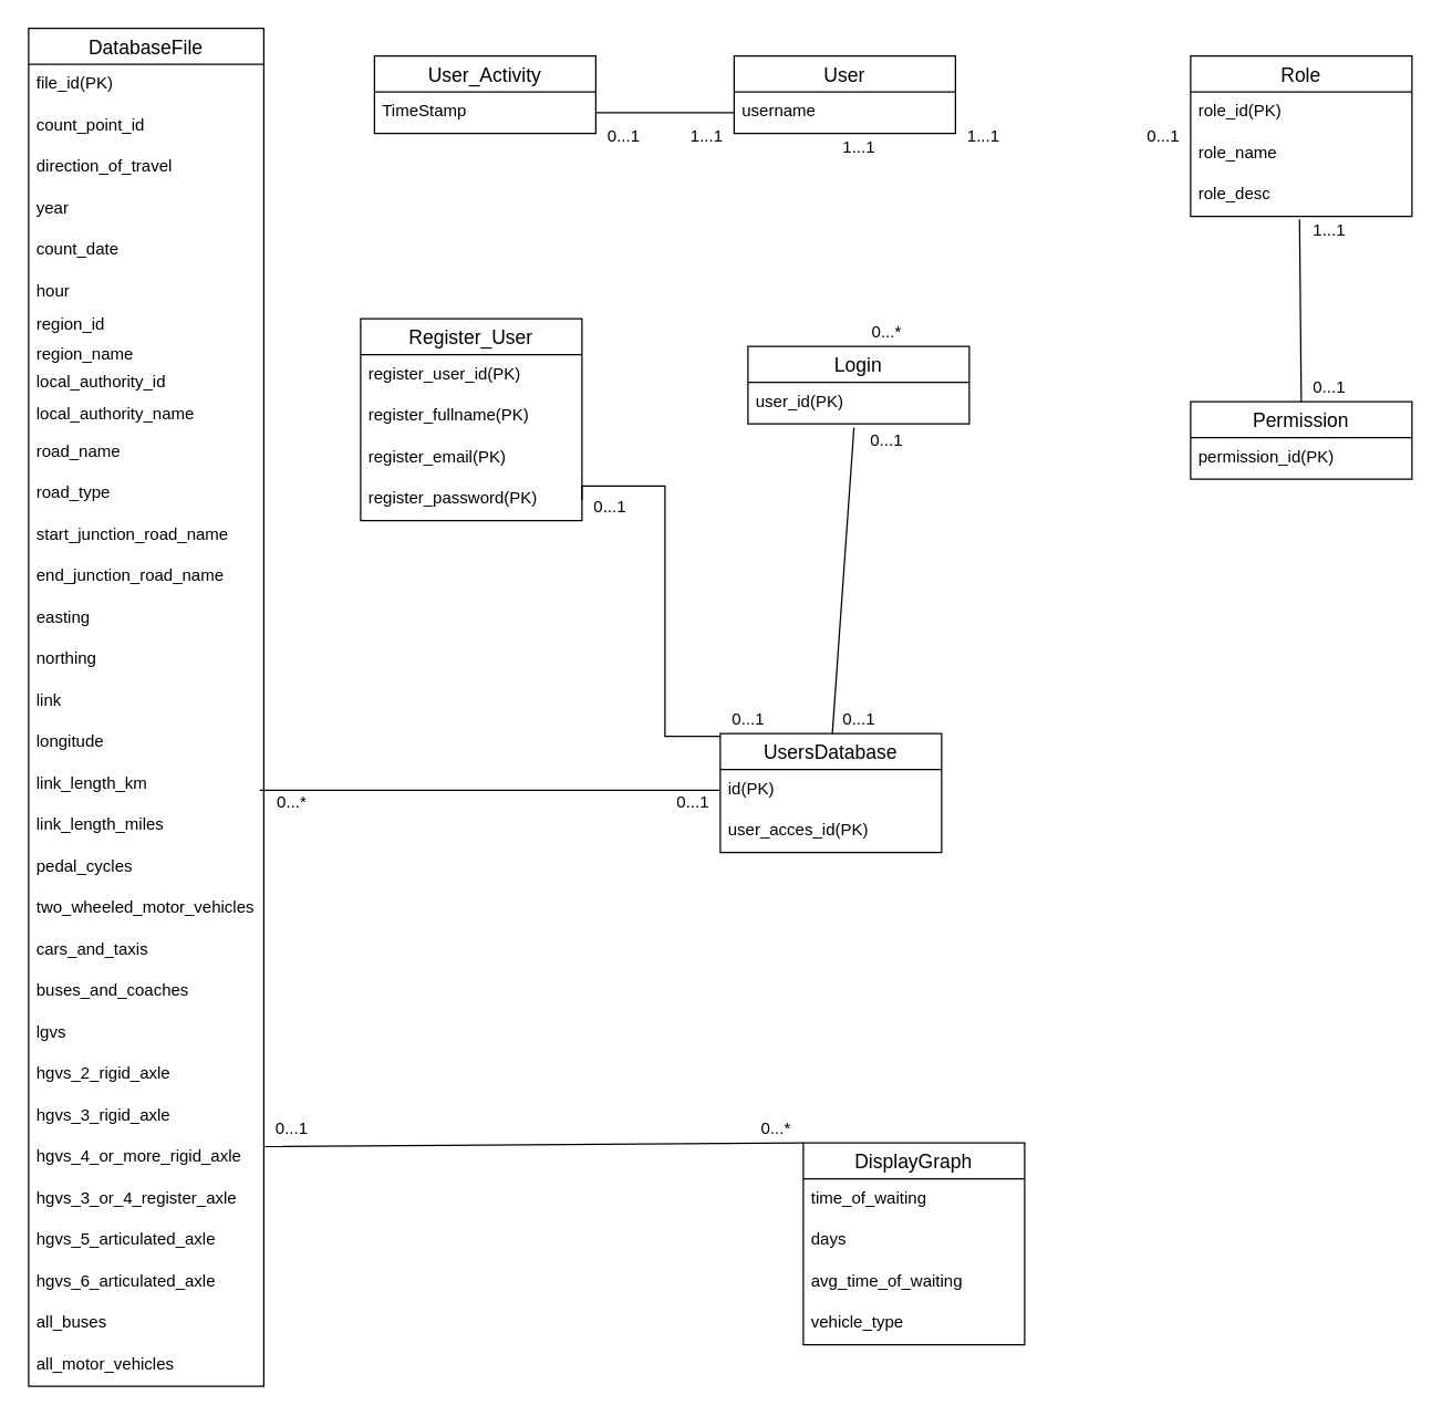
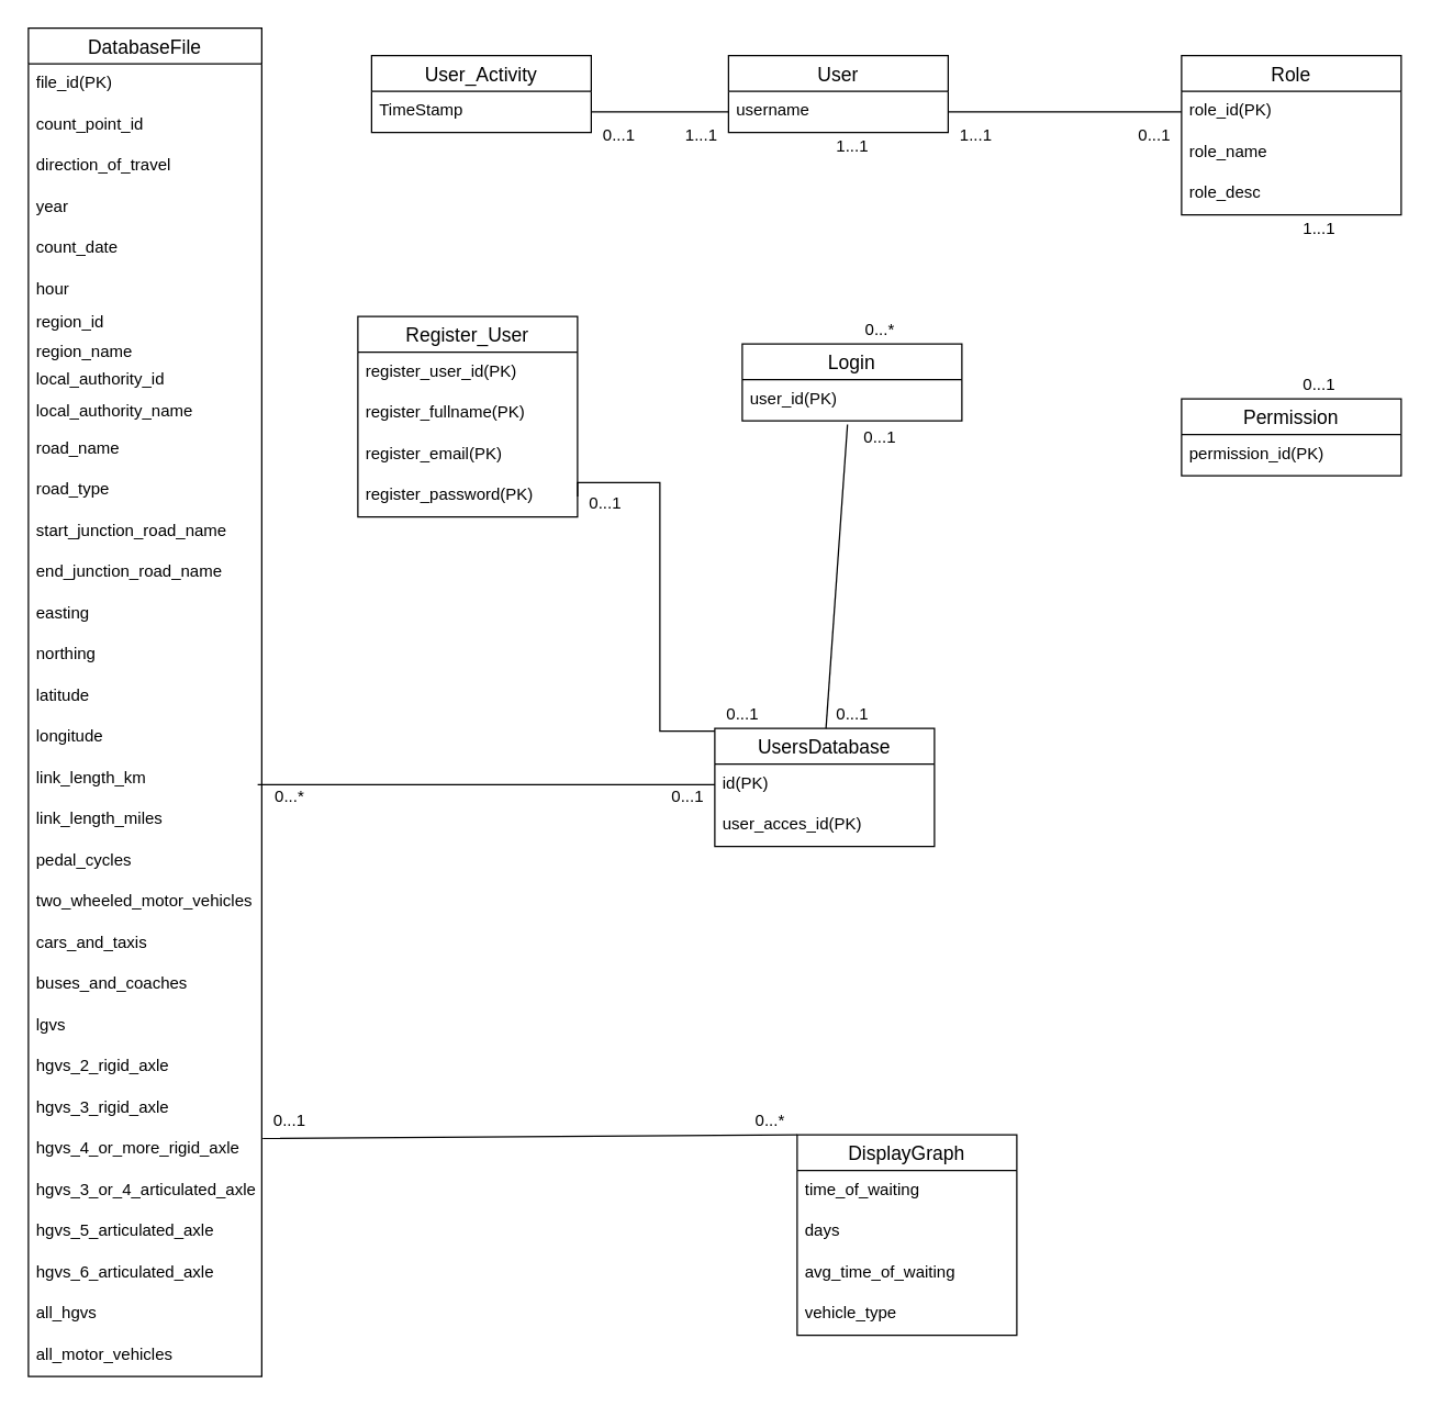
  <mxCell id="0" />
  <mxCell id="1" parent="0" />
  <mxCell id="2" value="Login" style="swimlane;fontStyle=0;childLayout=stackLayout;horizontal=1;startSize=26;horizontalStack=0;resizeParent=1;resizeParentMax=0;resizeLast=0;collapsible=1;marginBottom=0;align=center;fontSize=14;spacingBottom=0;" parent="1" vertex="1"><mxGeometry x="540" y="250" width="160" height="56" as="geometry" /></mxCell>
  <mxCell id="3" value="user_id(PK)" style="text;strokeColor=none;fillColor=none;spacingLeft=4;spacingRight=4;overflow=hidden;rotatable=0;points=[[0,0.5],[1,0.5]];portConstraint=eastwest;fontSize=12;" parent="2" vertex="1"><mxGeometry y="26" width="160" height="30" as="geometry" /></mxCell>
  <mxCell id="4" value="Register_User" style="swimlane;fontStyle=0;childLayout=stackLayout;horizontal=1;startSize=26;horizontalStack=0;resizeParent=1;resizeParentMax=0;resizeLast=0;collapsible=1;marginBottom=0;align=center;fontSize=14;" parent="1" vertex="1"><mxGeometry x="260" y="230" width="160" height="146" as="geometry" /></mxCell>
  <mxCell id="5" value="register_user_id(PK)" style="text;strokeColor=none;fillColor=none;spacingLeft=4;spacingRight=4;overflow=hidden;rotatable=0;points=[[0,0.5],[1,0.5]];portConstraint=eastwest;fontSize=12;" parent="4" vertex="1"><mxGeometry y="26" width="160" height="30" as="geometry" /></mxCell>
  <mxCell id="6" value="register_fullname(PK)" style="text;strokeColor=none;fillColor=none;spacingLeft=4;spacingRight=4;overflow=hidden;rotatable=0;points=[[0,0.5],[1,0.5]];portConstraint=eastwest;fontSize=12;" parent="4" vertex="1"><mxGeometry y="56" width="160" height="30" as="geometry" /></mxCell>
  <mxCell id="7" value="register_email(PK)" style="text;strokeColor=none;fillColor=none;spacingLeft=4;spacingRight=4;overflow=hidden;rotatable=0;points=[[0,0.5],[1,0.5]];portConstraint=eastwest;fontSize=12;" parent="4" vertex="1"><mxGeometry y="86" width="160" height="30" as="geometry" /></mxCell>
  <mxCell id="8" value="register_password(PK)" style="text;strokeColor=none;fillColor=none;spacingLeft=4;spacingRight=4;overflow=hidden;rotatable=0;points=[[0,0.5],[1,0.5]];portConstraint=eastwest;fontSize=12;" parent="4" vertex="1"><mxGeometry y="116" width="160" height="30" as="geometry" /></mxCell>
  <mxCell id="9" value="User_Activity" style="swimlane;fontStyle=0;childLayout=stackLayout;horizontal=1;startSize=26;horizontalStack=0;resizeParent=1;resizeParentMax=0;resizeLast=0;collapsible=1;marginBottom=0;align=center;fontSize=14;" parent="1" vertex="1"><mxGeometry x="270" y="40" width="160" height="56" as="geometry" /></mxCell>
  <mxCell id="10" value="TimeStamp" style="text;strokeColor=none;fillColor=none;spacingLeft=4;spacingRight=4;overflow=hidden;rotatable=0;points=[[0,0.5],[1,0.5]];portConstraint=eastwest;fontSize=12;" parent="9" vertex="1"><mxGeometry y="26" width="160" height="30" as="geometry" /></mxCell>
  <mxCell id="11" value="Role" style="swimlane;fontStyle=0;childLayout=stackLayout;horizontal=1;startSize=26;horizontalStack=0;resizeParent=1;resizeParentMax=0;resizeLast=0;collapsible=1;marginBottom=0;align=center;fontSize=14;" parent="1" vertex="1"><mxGeometry x="860" y="40" width="160" height="116" as="geometry" /></mxCell>
  <mxCell id="12" value="role_id(PK)" style="text;strokeColor=none;fillColor=none;spacingLeft=4;spacingRight=4;overflow=hidden;rotatable=0;points=[[0,0.5],[1,0.5]];portConstraint=eastwest;fontSize=12;" parent="11" vertex="1"><mxGeometry y="26" width="160" height="30" as="geometry" /></mxCell>
  <mxCell id="13" value="role_name" style="text;strokeColor=none;fillColor=none;spacingLeft=4;spacingRight=4;overflow=hidden;rotatable=0;points=[[0,0.5],[1,0.5]];portConstraint=eastwest;fontSize=12;" parent="11" vertex="1"><mxGeometry y="56" width="160" height="30" as="geometry" /></mxCell>
  <mxCell id="14" value="role_desc" style="text;strokeColor=none;fillColor=none;spacingLeft=4;spacingRight=4;overflow=hidden;rotatable=0;points=[[0,0.5],[1,0.5]];portConstraint=eastwest;fontSize=12;" parent="11" vertex="1"><mxGeometry y="86" width="160" height="30" as="geometry" /></mxCell>
  <mxCell id="15" value="DatabaseFile" style="swimlane;fontStyle=0;childLayout=stackLayout;horizontal=1;startSize=26;horizontalStack=0;resizeParent=1;resizeParentMax=0;resizeLast=0;collapsible=1;marginBottom=0;align=center;fontSize=14;" parent="1" vertex="1"><mxGeometry x="20" y="20" width="170" height="982" as="geometry" /></mxCell>
  <mxCell id="16" value="file_id(PK)" style="text;strokeColor=none;fillColor=none;spacingLeft=4;spacingRight=4;overflow=hidden;rotatable=0;points=[[0,0.5],[1,0.5]];portConstraint=eastwest;fontSize=12;" parent="15" vertex="1"><mxGeometry y="26" width="170" height="30" as="geometry" /></mxCell>
  <mxCell id="17" value="count_point_id" style="text;strokeColor=none;fillColor=none;spacingLeft=4;spacingRight=4;overflow=hidden;rotatable=0;points=[[0,0.5],[1,0.5]];portConstraint=eastwest;fontSize=12;" parent="15" vertex="1"><mxGeometry y="56" width="170" height="30" as="geometry" /></mxCell>
  <mxCell id="18" value="direction_of_travel" style="text;strokeColor=none;fillColor=none;spacingLeft=4;spacingRight=4;overflow=hidden;rotatable=0;points=[[0,0.5],[1,0.5]];portConstraint=eastwest;fontSize=12;" parent="15" vertex="1"><mxGeometry y="86" width="170" height="30" as="geometry" /></mxCell>
  <mxCell id="19" value="year" style="text;strokeColor=none;fillColor=none;spacingLeft=4;spacingRight=4;overflow=hidden;rotatable=0;points=[[0,0.5],[1,0.5]];portConstraint=eastwest;fontSize=12;" parent="15" vertex="1"><mxGeometry y="116" width="170" height="30" as="geometry" /></mxCell>
  <mxCell id="20" value="count_date" style="text;strokeColor=none;fillColor=none;spacingLeft=4;spacingRight=4;overflow=hidden;rotatable=0;points=[[0,0.5],[1,0.5]];portConstraint=eastwest;fontSize=12;" parent="15" vertex="1"><mxGeometry y="146" width="170" height="30" as="geometry" /></mxCell>
  <mxCell id="21" value="hour" style="text;html=1;align=left;verticalAlign=top;resizable=0;points=[];autosize=1;spacingLeft=4;" parent="15" vertex="1"><mxGeometry y="176" width="170" height="20" as="geometry" /></mxCell>
  <mxCell id="22" value="region_id" style="text;html=1;align=left;verticalAlign=middle;resizable=0;points=[];autosize=1;spacingLeft=4;spacingTop=6;" parent="15" vertex="1"><mxGeometry y="196" width="170" height="30" as="geometry" /></mxCell>
  <mxCell id="23" value="region_name" style="text;html=1;align=left;verticalAlign=middle;resizable=0;points=[];autosize=1;spacingLeft=4;" parent="15" vertex="1"><mxGeometry y="226" width="170" height="20" as="geometry" /></mxCell>
  <mxCell id="24" value="local_authority_id" style="text;html=1;align=left;verticalAlign=middle;resizable=0;points=[];autosize=1;spacingLeft=4;spacingBottom=0;spacingTop=0;" parent="15" vertex="1"><mxGeometry y="246" width="170" height="20" as="geometry" /></mxCell>
  <mxCell id="25" value="local_authority_name" style="text;html=1;spacingLeft=4;whiteSpace=wrap;spacingTop=0;verticalAlign=middle;" parent="15" vertex="1"><mxGeometry y="266" width="170" height="26" as="geometry" /></mxCell>
  <mxCell id="26" value="road_name" style="text;whiteSpace=wrap;html=1;spacingLeft=4;" parent="15" vertex="1"><mxGeometry y="292" width="170" height="30" as="geometry" /></mxCell>
  <mxCell id="27" value="road_type" style="text;whiteSpace=wrap;html=1;spacingLeft=4;" parent="15" vertex="1"><mxGeometry y="322" width="170" height="30" as="geometry" /></mxCell>
  <mxCell id="28" value="start_junction_road_name" style="text;whiteSpace=wrap;html=1;spacingLeft=4;" parent="15" vertex="1"><mxGeometry y="352" width="170" height="30" as="geometry" /></mxCell>
  <mxCell id="29" value="end_junction_road_name" style="text;whiteSpace=wrap;html=1;spacingLeft=4;" parent="15" vertex="1"><mxGeometry y="382" width="170" height="30" as="geometry" /></mxCell>
  <mxCell id="30" value="easting" style="text;whiteSpace=wrap;html=1;spacingLeft=4;" parent="15" vertex="1"><mxGeometry y="412" width="170" height="30" as="geometry" /></mxCell>
  <mxCell id="31" value="northing" style="text;whiteSpace=wrap;html=1;spacingLeft=4;" parent="15" vertex="1"><mxGeometry y="442" width="170" height="30" as="geometry" /></mxCell>
- <mxCell id="32" value="link" style="text;whiteSpace=wrap;html=1;spacingLeft=4;" parent="15" vertex="1"><mxGeometry y="472" width="170" height="30" as="geometry" /></mxCell>
+ <mxCell id="32" value="latitude" style="text;whiteSpace=wrap;html=1;spacingLeft=4;" parent="15" vertex="1"><mxGeometry y="472" width="170" height="30" as="geometry" /></mxCell>
  <mxCell id="33" value="longitude" style="text;whiteSpace=wrap;html=1;spacingLeft=4;" parent="15" vertex="1"><mxGeometry y="502" width="170" height="30" as="geometry" /></mxCell>
  <mxCell id="34" value="link_length_km" style="text;whiteSpace=wrap;html=1;spacingLeft=4;" parent="15" vertex="1"><mxGeometry y="532" width="170" height="30" as="geometry" /></mxCell>
  <mxCell id="35" value="link_length_miles" style="text;whiteSpace=wrap;html=1;spacingLeft=4;" parent="15" vertex="1"><mxGeometry y="562" width="170" height="30" as="geometry" /></mxCell>
  <mxCell id="36" value="pedal_cycles" style="text;whiteSpace=wrap;html=1;spacingLeft=4;" parent="15" vertex="1"><mxGeometry y="592" width="170" height="30" as="geometry" /></mxCell>
  <mxCell id="37" value="two_wheeled_motor_vehicles" style="text;whiteSpace=wrap;html=1;spacingLeft=4;" parent="15" vertex="1"><mxGeometry y="622" width="170" height="30" as="geometry" /></mxCell>
  <mxCell id="38" value="cars_and_taxis" style="text;whiteSpace=wrap;html=1;spacingLeft=4;" parent="15" vertex="1"><mxGeometry y="652" width="170" height="30" as="geometry" /></mxCell>
  <mxCell id="39" value="buses_and_coaches" style="text;whiteSpace=wrap;html=1;spacingLeft=4;" parent="15" vertex="1"><mxGeometry y="682" width="170" height="30" as="geometry" /></mxCell>
  <mxCell id="40" value="lgvs" style="text;whiteSpace=wrap;html=1;spacingLeft=4;" parent="15" vertex="1"><mxGeometry y="712" width="170" height="30" as="geometry" /></mxCell>
  <mxCell id="41" value="hgvs_2_rigid_axle" style="text;whiteSpace=wrap;html=1;spacingLeft=4;" parent="15" vertex="1"><mxGeometry y="742" width="170" height="30" as="geometry" /></mxCell>
  <mxCell id="42" value="hgvs_3_rigid_axle" style="text;whiteSpace=wrap;html=1;spacingLeft=4;" parent="15" vertex="1"><mxGeometry y="772" width="170" height="30" as="geometry" /></mxCell>
  <mxCell id="43" value="hgvs_4_or_more_rigid_axle" style="text;whiteSpace=wrap;html=1;spacingLeft=4;" parent="15" vertex="1"><mxGeometry y="802" width="170" height="30" as="geometry" /></mxCell>
- <mxCell id="44" value="hgvs_3_or_4_register_axle" style="text;whiteSpace=wrap;html=1;spacingLeft=4;" parent="15" vertex="1"><mxGeometry y="832" width="170" height="30" as="geometry" /></mxCell>
+ <mxCell id="44" value="hgvs_3_or_4_articulated_axle" style="text;whiteSpace=wrap;html=1;spacingLeft=4;" parent="15" vertex="1"><mxGeometry y="832" width="170" height="30" as="geometry" /></mxCell>
  <mxCell id="45" value="hgvs_5_articulated_axle" style="text;whiteSpace=wrap;html=1;spacingLeft=4;" parent="15" vertex="1"><mxGeometry y="862" width="170" height="30" as="geometry" /></mxCell>
  <mxCell id="46" value="hgvs_6_articulated_axle" style="text;whiteSpace=wrap;html=1;spacingLeft=4;" parent="15" vertex="1"><mxGeometry y="892" width="170" height="30" as="geometry" /></mxCell>
- <mxCell id="47" value="all_buses" style="text;whiteSpace=wrap;html=1;spacingLeft=4;" parent="15" vertex="1"><mxGeometry y="922" width="170" height="30" as="geometry" /></mxCell>
+ <mxCell id="47" value="all_hgvs" style="text;whiteSpace=wrap;html=1;spacingLeft=4;" parent="15" vertex="1"><mxGeometry y="922" width="170" height="30" as="geometry" /></mxCell>
  <mxCell id="48" value="all_motor_vehicles" style="text;whiteSpace=wrap;html=1;spacingLeft=4;" parent="15" vertex="1"><mxGeometry y="952" width="170" height="30" as="geometry" /></mxCell>
  <mxCell id="49" value="User" style="swimlane;fontStyle=0;childLayout=stackLayout;horizontal=1;startSize=26;horizontalStack=0;resizeParent=1;resizeParentMax=0;resizeLast=0;collapsible=1;marginBottom=0;align=center;fontSize=14;" parent="1" vertex="1"><mxGeometry x="530" y="40" width="160" height="56" as="geometry" /></mxCell>
  <mxCell id="50" value="username" style="text;strokeColor=none;fillColor=none;spacingLeft=4;spacingRight=4;overflow=hidden;rotatable=0;points=[[0,0.5],[1,0.5]];portConstraint=eastwest;fontSize=12;" parent="49" vertex="1"><mxGeometry y="26" width="160" height="30" as="geometry" /></mxCell>
  <mxCell id="51" value="DisplayGraph" style="swimlane;fontStyle=0;childLayout=stackLayout;horizontal=1;startSize=26;horizontalStack=0;resizeParent=1;resizeParentMax=0;resizeLast=0;collapsible=1;marginBottom=0;align=center;fontSize=14;" parent="1" vertex="1"><mxGeometry x="580" y="826" width="160" height="146" as="geometry" /></mxCell>
  <mxCell id="52" value="time_of_waiting" style="text;strokeColor=none;fillColor=none;spacingLeft=4;spacingRight=4;overflow=hidden;rotatable=0;points=[[0,0.5],[1,0.5]];portConstraint=eastwest;fontSize=12;" parent="51" vertex="1"><mxGeometry y="26" width="160" height="30" as="geometry" /></mxCell>
  <mxCell id="53" value="days" style="text;strokeColor=none;fillColor=none;spacingLeft=4;spacingRight=4;overflow=hidden;rotatable=0;points=[[0,0.5],[1,0.5]];portConstraint=eastwest;fontSize=12;" parent="51" vertex="1"><mxGeometry y="56" width="160" height="30" as="geometry" /></mxCell>
  <mxCell id="54" value="avg_time_of_waiting" style="text;strokeColor=none;fillColor=none;spacingLeft=4;spacingRight=4;overflow=hidden;rotatable=0;points=[[0,0.5],[1,0.5]];portConstraint=eastwest;fontSize=12;" parent="51" vertex="1"><mxGeometry y="86" width="160" height="30" as="geometry" /></mxCell>
  <mxCell id="55" value="vehicle_type" style="text;strokeColor=none;fillColor=none;spacingLeft=4;spacingRight=4;overflow=hidden;rotatable=0;points=[[0,0.5],[1,0.5]];portConstraint=eastwest;fontSize=12;" parent="51" vertex="1"><mxGeometry y="116" width="160" height="30" as="geometry" /></mxCell>
  <mxCell id="56" value="UsersDatabase" style="swimlane;fontStyle=0;childLayout=stackLayout;horizontal=1;startSize=26;horizontalStack=0;resizeParent=1;resizeParentMax=0;resizeLast=0;collapsible=1;marginBottom=0;align=center;fontSize=14;" parent="1" vertex="1"><mxGeometry x="520" y="530" width="160" height="86" as="geometry" /></mxCell>
  <mxCell id="57" value="id(PK)" style="text;strokeColor=none;fillColor=none;spacingLeft=4;spacingRight=4;overflow=hidden;rotatable=0;points=[[0,0.5],[1,0.5]];portConstraint=eastwest;fontSize=12;" parent="56" vertex="1"><mxGeometry y="26" width="160" height="30" as="geometry" /></mxCell>
  <mxCell id="58" value="user_acces_id(PK)" style="text;strokeColor=none;fillColor=none;spacingLeft=4;spacingRight=4;overflow=hidden;rotatable=0;points=[[0,0.5],[1,0.5]];portConstraint=eastwest;fontSize=12;" parent="56" vertex="1"><mxGeometry y="56" width="160" height="30" as="geometry" /></mxCell>
+ <mxCell id="59" value="" style="endArrow=none;html=1;fontSize=12;exitX=1;exitY=0.5;exitDx=0;exitDy=0;rounded=0;entryX=0;entryY=0.5;entryDx=0;entryDy=0;" parent="1" source="50" target="12" edge="1"><mxGeometry width="50" height="50" relative="1" as="geometry"><mxPoint x="480" y="200" as="sourcePoint" /><mxPoint x="860" y="113" as="targetPoint" /></mxGeometry></mxCell>
  <mxCell id="60" value="" style="endArrow=none;html=1;fontSize=12;exitX=1;exitY=0.5;exitDx=0;exitDy=0;entryX=0;entryY=0.5;entryDx=0;entryDy=0;" parent="1" edge="1"><mxGeometry width="50" height="50" relative="1" as="geometry"><mxPoint x="430" y="81" as="sourcePoint" /><mxPoint x="530" y="81" as="targetPoint" /></mxGeometry></mxCell>
  <mxCell id="61" value="" style="endArrow=none;html=1;fontSize=12;exitX=0.5;exitY=0;exitDx=0;exitDy=0;entryX=0.479;entryY=1.089;entryDx=0;entryDy=0;entryPerimeter=0;" parent="1" target="3" edge="1"><mxGeometry width="50" height="50" relative="1" as="geometry"><mxPoint x="601" y="530" as="sourcePoint" /><mxPoint x="607.36" y="367.32" as="targetPoint" /></mxGeometry></mxCell>
  <mxCell id="62" value="" style="endArrow=none;html=1;fontSize=12;entryX=0;entryY=0.5;entryDx=0;entryDy=0;" parent="1" target="57" edge="1"><mxGeometry width="50" height="50" relative="1" as="geometry"><mxPoint x="187" y="571" as="sourcePoint" /><mxPoint x="310" y="450" as="targetPoint" /></mxGeometry></mxCell>
  <mxCell id="63" value="" style="endArrow=none;html=1;entryX=0.017;entryY=1.133;entryDx=0;entryDy=0;exitX=0;exitY=0;exitDx=0;exitDy=0;entryPerimeter=0;" parent="1" source="51" target="70" edge="1"><mxGeometry width="50" height="50" relative="1" as="geometry"><mxPoint x="580" y="792" as="sourcePoint" /><mxPoint x="300" y="770" as="targetPoint" /></mxGeometry></mxCell>
  <mxCell id="64" value="Permission" style="swimlane;fontStyle=0;childLayout=stackLayout;horizontal=1;startSize=26;horizontalStack=0;resizeParent=1;resizeParentMax=0;resizeLast=0;collapsible=1;marginBottom=0;align=center;fontSize=14;" parent="1" vertex="1"><mxGeometry x="860" y="290" width="160" height="56" as="geometry" /></mxCell>
  <mxCell id="65" value="permission_id(PK)" style="text;strokeColor=none;fillColor=none;spacingLeft=4;spacingRight=4;overflow=hidden;rotatable=0;points=[[0,0.5],[1,0.5]];portConstraint=eastwest;fontSize=12;" parent="64" vertex="1"><mxGeometry y="26" width="160" height="30" as="geometry" /></mxCell>
  <mxCell id="66" value="" style="endArrow=none;html=1;fontSize=12;entryX=1;entryY=0.5;entryDx=0;entryDy=0;edgeStyle=orthogonalEdgeStyle;rounded=0;" parent="1" target="8" edge="1"><mxGeometry width="50" height="50" relative="1" as="geometry"><mxPoint x="520" y="532" as="sourcePoint" /><mxPoint x="358" y="360" as="targetPoint" /><Array as="points"><mxPoint x="480" y="532" /><mxPoint x="480" y="351" /></Array></mxGeometry></mxCell>
  <mxCell id="67" value="1...1" style="text;html=1;align=center;verticalAlign=middle;resizable=0;points=[];autosize=1;" parent="1" vertex="1"><mxGeometry x="490" y="88" width="40" height="20" as="geometry" /></mxCell>
  <mxCell id="68" value="0...1" style="text;html=1;align=center;verticalAlign=middle;resizable=0;points=[];autosize=1;" parent="1" vertex="1"><mxGeometry x="820" y="88" width="40" height="20" as="geometry" /></mxCell>
  <mxCell id="69" value="0...1" style="text;html=1;align=center;verticalAlign=middle;resizable=0;points=[];autosize=1;" parent="1" vertex="1"><mxGeometry x="420" y="356" width="40" height="20" as="geometry" /></mxCell>
  <mxCell id="70" value="0...1" style="text;html=1;align=center;verticalAlign=middle;resizable=0;points=[];autosize=1;" parent="1" vertex="1"><mxGeometry x="190" y="806" width="40" height="20" as="geometry" /></mxCell>
  <mxCell id="71" value="0...*" style="text;html=1;align=center;verticalAlign=middle;resizable=0;points=[];autosize=1;" parent="1" vertex="1"><mxGeometry x="540" y="806" width="40" height="20" as="geometry" /></mxCell>
  <mxCell id="72" value="0...1" style="text;html=1;align=center;verticalAlign=middle;resizable=0;points=[];autosize=1;" parent="1" vertex="1"><mxGeometry x="430" y="88" width="40" height="20" as="geometry" /></mxCell>
  <mxCell id="73" value="1...1" style="text;html=1;align=center;verticalAlign=middle;resizable=0;points=[];autosize=1;" parent="1" vertex="1"><mxGeometry x="690" y="88" width="40" height="20" as="geometry" /></mxCell>
  <mxCell id="74" value="0...1" style="text;html=1;align=center;verticalAlign=middle;resizable=0;points=[];autosize=1;" parent="1" vertex="1"><mxGeometry x="600" y="510" width="40" height="20" as="geometry" /></mxCell>
  <mxCell id="75" value="0...1" style="text;html=1;align=center;verticalAlign=middle;resizable=0;points=[];autosize=1;" parent="1" vertex="1"><mxGeometry x="520" y="510" width="40" height="20" as="geometry" /></mxCell>
  <mxCell id="76" value="0...1" style="text;html=1;align=center;verticalAlign=middle;resizable=0;points=[];autosize=1;" parent="1" vertex="1"><mxGeometry x="480" y="570" width="40" height="20" as="geometry" /></mxCell>
  <mxCell id="77" value="0...*" style="text;html=1;align=center;verticalAlign=middle;resizable=0;points=[];autosize=1;" parent="1" vertex="1"><mxGeometry x="190" y="570" width="40" height="20" as="geometry" /></mxCell>
- <mxCell id="78" value="" style="endArrow=none;html=1;exitX=0.5;exitY=0;exitDx=0;exitDy=0;entryX=0.492;entryY=1.067;entryDx=0;entryDy=0;entryPerimeter=0;" parent="1" source="64" target="14" edge="1"><mxGeometry width="50" height="50" relative="1" as="geometry"><mxPoint x="630" y="240" as="sourcePoint" /><mxPoint x="943" y="218" as="targetPoint" /></mxGeometry></mxCell>
  <mxCell id="79" value="0...1" style="text;html=1;align=center;verticalAlign=middle;resizable=0;points=[];autosize=1;" parent="1" vertex="1"><mxGeometry x="940" y="270" width="40" height="20" as="geometry" /></mxCell>
  <mxCell id="80" value="1...1" style="text;html=1;align=center;verticalAlign=middle;resizable=0;points=[];autosize=1;" parent="1" vertex="1"><mxGeometry x="940" y="156" width="40" height="20" as="geometry" /></mxCell>
  <mxCell id="81" value="0...1" style="text;html=1;align=center;verticalAlign=middle;resizable=0;points=[];autosize=1;" parent="1" vertex="1"><mxGeometry x="620" y="308" width="40" height="20" as="geometry" /></mxCell>
  <mxCell id="82" value="0...*" style="text;html=1;align=center;verticalAlign=middle;resizable=0;points=[];autosize=1;" parent="1" vertex="1"><mxGeometry x="620" y="230" width="40" height="20" as="geometry" /></mxCell>
  <mxCell id="83" value="1...1" style="text;html=1;align=center;verticalAlign=middle;resizable=0;points=[];autosize=1;" parent="1" vertex="1"><mxGeometry x="540" y="96" width="160" height="20" as="geometry" /></mxCell>
